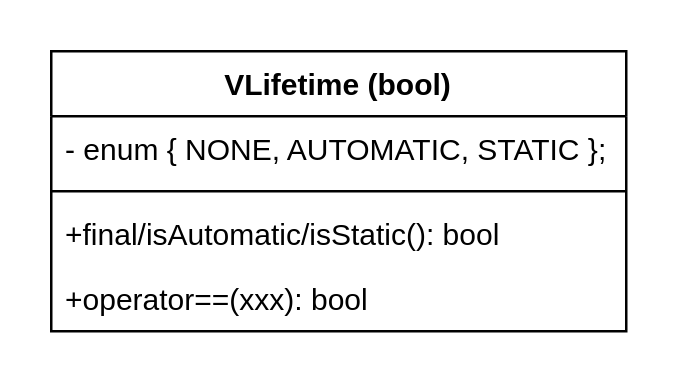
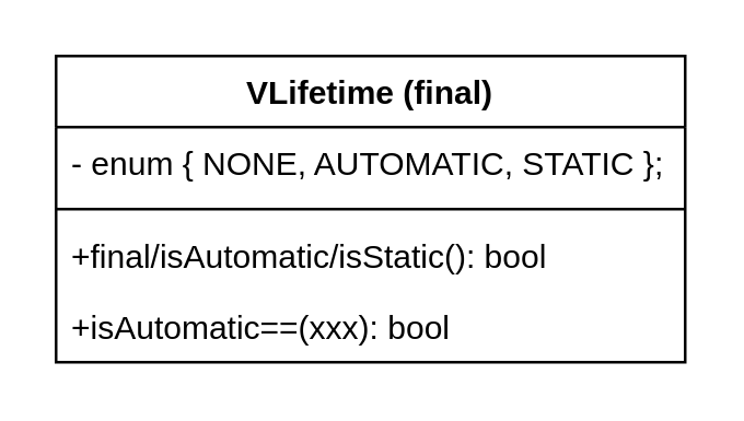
  <mxCell id="0" />
  <mxCell id="1" parent="0" />
- <mxCell id="2" value="VLifetime (bool)" style="swimlane;fontStyle=1;align=center;verticalAlign=top;childLayout=stackLayout;horizontal=1;startSize=26;horizontalStack=0;resizeParent=1;resizeParentMax=0;resizeLast=0;collapsible=1;marginBottom=0;" vertex="1" parent="1"><mxGeometry x="20" y="20" width="230" height="112" as="geometry" /></mxCell>
+ <mxCell id="2" value="VLifetime (final)" style="swimlane;fontStyle=1;align=center;verticalAlign=top;childLayout=stackLayout;horizontal=1;startSize=26;horizontalStack=0;resizeParent=1;resizeParentMax=0;resizeLast=0;collapsible=1;marginBottom=0;" vertex="1" parent="1"><mxGeometry x="20" y="20" width="230" height="112" as="geometry" /></mxCell>
  <mxCell id="3" value="- enum { NONE, AUTOMATIC, STATIC };" style="text;strokeColor=none;fillColor=none;align=left;verticalAlign=top;spacingLeft=4;spacingRight=4;overflow=hidden;rotatable=0;points=[[0,0.5],[1,0.5]];portConstraint=eastwest;" vertex="1" parent="2"><mxGeometry y="26" width="230" height="26" as="geometry" /></mxCell>
  <mxCell id="4" value="" style="line;strokeWidth=1;fillColor=none;align=left;verticalAlign=middle;spacingTop=-1;spacingLeft=3;spacingRight=3;rotatable=0;labelPosition=right;points=[];portConstraint=eastwest;" vertex="1" parent="2"><mxGeometry y="52" width="230" height="8" as="geometry" /></mxCell>
  <mxCell id="5" value="+final/isAutomatic/isStatic(): bool " style="text;strokeColor=none;fillColor=none;align=left;verticalAlign=top;spacingLeft=4;spacingRight=4;overflow=hidden;rotatable=0;points=[[0,0.5],[1,0.5]];portConstraint=eastwest;" vertex="1" parent="2"><mxGeometry y="60" width="230" height="26" as="geometry" /></mxCell>
- <mxCell id="6" value="+operator==(xxx): bool " style="text;strokeColor=none;fillColor=none;align=left;verticalAlign=top;spacingLeft=4;spacingRight=4;overflow=hidden;rotatable=0;points=[[0,0.5],[1,0.5]];portConstraint=eastwest;" vertex="1" parent="2"><mxGeometry y="86" width="230" height="26" as="geometry" /></mxCell>
+ <mxCell id="6" value="+isAutomatic==(xxx): bool " style="text;strokeColor=none;fillColor=none;align=left;verticalAlign=top;spacingLeft=4;spacingRight=4;overflow=hidden;rotatable=0;points=[[0,0.5],[1,0.5]];portConstraint=eastwest;" vertex="1" parent="2"><mxGeometry y="86" width="230" height="26" as="geometry" /></mxCell>
